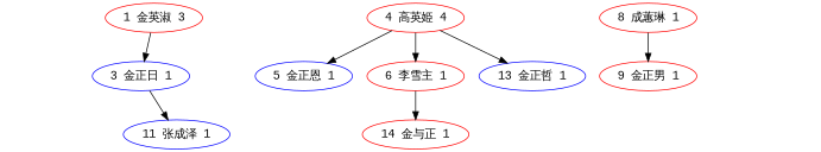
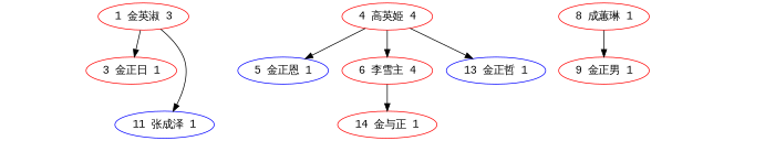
  digraph {
    fontname="Liberation Mono"
    node [color=red fontname="Liberation Mono" style=solid]
    edge [fontname="Liberation Mono"]
    n1 [label="0 root 0" style=invis]
    n2 [label="1 金英淑 3"]
-   n3 [color=blue label="3 金正日 1"]
+   n3 [label="3 金正日 1"]
    n4 [color=blue label="11 张成泽 1"]
    n5 [color=blue label="2 金日成 0" style=invis]
    n6 [label="4 高英姫 4"]
    n7 [color=blue label="5 金正恩 1"]
-   n8 [label="6 李雪主 1"]
+   n8 [label="6 李雪主 4"]
    n9 [color=blue label="13 金正哲 1"]
    n10 [label="14 金与正 1"]
    n11 [label="7 金主爱 0" style=invis]
    n12 [label="8 成蕙琳 1"]
    n13 [label="9 金正男 1"]
    n14 [label="12 金雪松 0" style=invis]
    n2 -> n3
-   n3 -> n4
+   n2 -> n4
    n6 -> n7
    n6 -> n8
    n6 -> n9
    n8 -> n10
    n12 -> n13
  }
